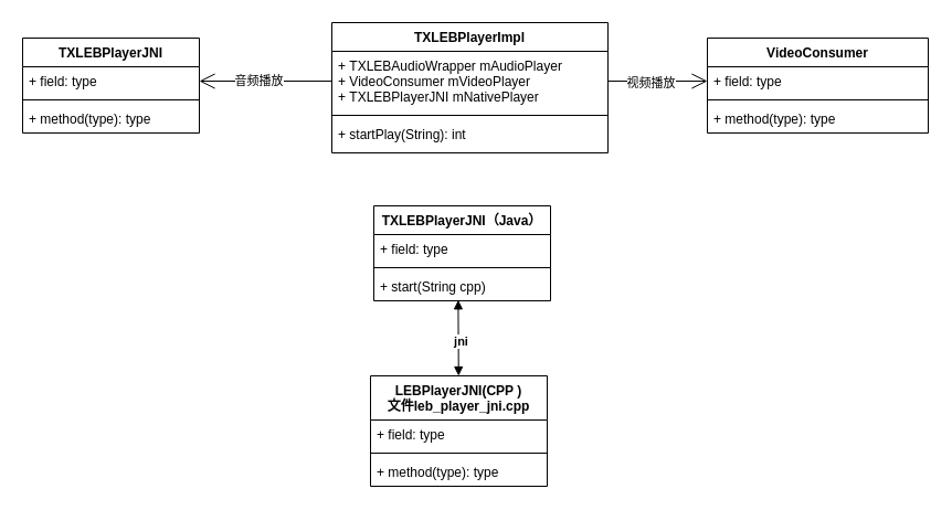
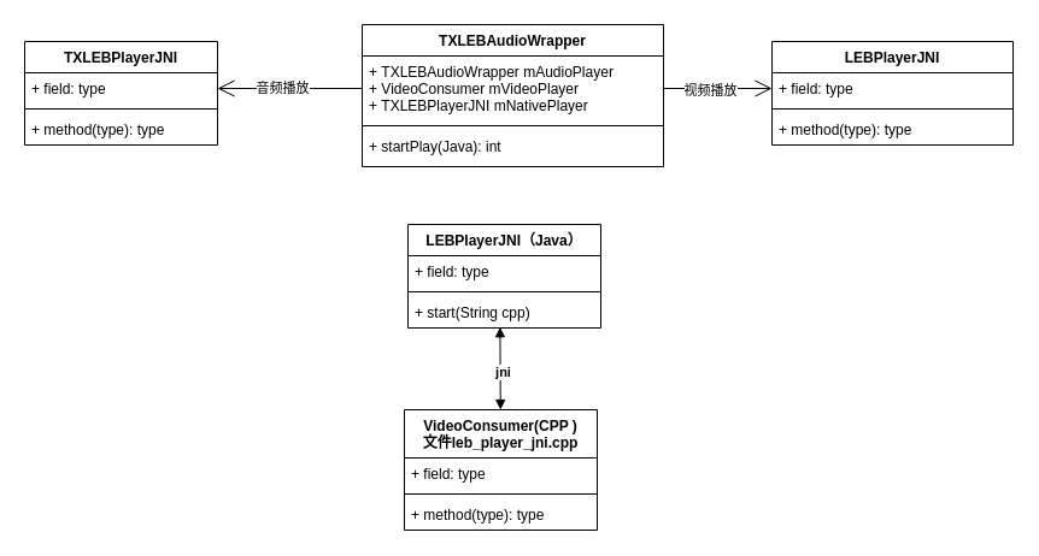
  <mxCell id="0" />
  <mxCell id="1" parent="0" />
- <mxCell id="2" value="TXLEBPlayerImpl" style="swimlane;fontStyle=1;align=center;verticalAlign=top;childLayout=stackLayout;horizontal=1;startSize=26;horizontalStack=0;resizeParent=1;resizeParentMax=0;resizeLast=0;collapsible=1;marginBottom=0;" parent="1" vertex="1"><mxGeometry x="300" y="20" width="250" height="118" as="geometry" /></mxCell>
+ <mxCell id="2" value="TXLEBAudioWrapper" style="swimlane;fontStyle=1;align=center;verticalAlign=top;childLayout=stackLayout;horizontal=1;startSize=26;horizontalStack=0;resizeParent=1;resizeParentMax=0;resizeLast=0;collapsible=1;marginBottom=0;" parent="1" vertex="1"><mxGeometry x="300" y="20" width="250" height="118" as="geometry" /></mxCell>
  <mxCell id="3" value="+ TXLEBAudioWrapper mAudioPlayer&#10;+ VideoConsumer mVideoPlayer&#10;+ TXLEBPlayerJNI mNativePlayer" style="text;strokeColor=none;fillColor=none;align=left;verticalAlign=top;spacingLeft=4;spacingRight=4;overflow=hidden;rotatable=0;points=[[0,0.5],[1,0.5]];portConstraint=eastwest;fontStyle=0" parent="2" vertex="1"><mxGeometry y="26" width="250" height="54" as="geometry" /></mxCell>
  <mxCell id="4" value="" style="line;strokeWidth=1;fillColor=none;align=left;verticalAlign=middle;spacingTop=-1;spacingLeft=3;spacingRight=3;rotatable=0;labelPosition=right;points=[];portConstraint=eastwest;" parent="2" vertex="1"><mxGeometry y="80" width="250" height="8" as="geometry" /></mxCell>
- <mxCell id="5" value="+ startPlay(String): int " style="text;strokeColor=none;fillColor=none;align=left;verticalAlign=top;spacingLeft=4;spacingRight=4;overflow=hidden;rotatable=0;points=[[0,0.5],[1,0.5]];portConstraint=eastwest;fontStyle=0" parent="2" vertex="1"><mxGeometry y="88" width="250" height="30" as="geometry" /></mxCell>
+ <mxCell id="5" value="+ startPlay(Java): int " style="text;strokeColor=none;fillColor=none;align=left;verticalAlign=top;spacingLeft=4;spacingRight=4;overflow=hidden;rotatable=0;points=[[0,0.5],[1,0.5]];portConstraint=eastwest;fontStyle=0" parent="2" vertex="1"><mxGeometry y="88" width="250" height="30" as="geometry" /></mxCell>
  <mxCell id="6" value="" style="endArrow=open;endFill=1;endSize=12;html=1;rounded=0;exitX=1;exitY=0.5;exitDx=0;exitDy=0;entryX=0;entryY=0.5;entryDx=0;entryDy=0;" edge="1" parent="1" source="3" target="9"><mxGeometry width="160" relative="1" as="geometry"><mxPoint x="390" y="40" as="sourcePoint" /><mxPoint x="600" y="73" as="targetPoint" /></mxGeometry></mxCell>
  <mxCell id="7" value="视频播放" style="edgeLabel;html=1;align=center;verticalAlign=middle;resizable=0;points=[];" vertex="1" connectable="0" parent="6"><mxGeometry x="-0.163" y="-1" relative="1" as="geometry"><mxPoint as="offset" /></mxGeometry></mxCell>
- <mxCell id="8" value="VideoConsumer" style="swimlane;fontStyle=1;align=center;verticalAlign=top;childLayout=stackLayout;horizontal=1;startSize=26;horizontalStack=0;resizeParent=1;resizeParentMax=0;resizeLast=0;collapsible=1;marginBottom=0;" vertex="1" parent="1"><mxGeometry x="640" y="34" width="200" height="86" as="geometry" /></mxCell>
+ <mxCell id="8" value="LEBPlayerJNI" style="swimlane;fontStyle=1;align=center;verticalAlign=top;childLayout=stackLayout;horizontal=1;startSize=26;horizontalStack=0;resizeParent=1;resizeParentMax=0;resizeLast=0;collapsible=1;marginBottom=0;" vertex="1" parent="1"><mxGeometry x="640" y="34" width="200" height="86" as="geometry" /></mxCell>
  <mxCell id="9" value="+ field: type" style="text;strokeColor=none;fillColor=none;align=left;verticalAlign=top;spacingLeft=4;spacingRight=4;overflow=hidden;rotatable=0;points=[[0,0.5],[1,0.5]];portConstraint=eastwest;" vertex="1" parent="8"><mxGeometry y="26" width="200" height="26" as="geometry" /></mxCell>
  <mxCell id="10" value="" style="line;strokeWidth=1;fillColor=none;align=left;verticalAlign=middle;spacingTop=-1;spacingLeft=3;spacingRight=3;rotatable=0;labelPosition=right;points=[];portConstraint=eastwest;" vertex="1" parent="8"><mxGeometry y="52" width="200" height="8" as="geometry" /></mxCell>
  <mxCell id="11" value="+ method(type): type" style="text;strokeColor=none;fillColor=none;align=left;verticalAlign=top;spacingLeft=4;spacingRight=4;overflow=hidden;rotatable=0;points=[[0,0.5],[1,0.5]];portConstraint=eastwest;" vertex="1" parent="8"><mxGeometry y="60" width="200" height="26" as="geometry" /></mxCell>
  <mxCell id="12" value="TXLEBPlayerJNI" style="swimlane;fontStyle=1;align=center;verticalAlign=top;childLayout=stackLayout;horizontal=1;startSize=26;horizontalStack=0;resizeParent=1;resizeParentMax=0;resizeLast=0;collapsible=1;marginBottom=0;" vertex="1" parent="1"><mxGeometry x="20" y="34" width="160" height="86" as="geometry" /></mxCell>
  <mxCell id="13" value="+ field: type" style="text;strokeColor=none;fillColor=none;align=left;verticalAlign=top;spacingLeft=4;spacingRight=4;overflow=hidden;rotatable=0;points=[[0,0.5],[1,0.5]];portConstraint=eastwest;" vertex="1" parent="12"><mxGeometry y="26" width="160" height="26" as="geometry" /></mxCell>
  <mxCell id="14" value="" style="line;strokeWidth=1;fillColor=none;align=left;verticalAlign=middle;spacingTop=-1;spacingLeft=3;spacingRight=3;rotatable=0;labelPosition=right;points=[];portConstraint=eastwest;" vertex="1" parent="12"><mxGeometry y="52" width="160" height="8" as="geometry" /></mxCell>
  <mxCell id="15" value="+ method(type): type" style="text;strokeColor=none;fillColor=none;align=left;verticalAlign=top;spacingLeft=4;spacingRight=4;overflow=hidden;rotatable=0;points=[[0,0.5],[1,0.5]];portConstraint=eastwest;" vertex="1" parent="12"><mxGeometry y="60" width="160" height="26" as="geometry" /></mxCell>
  <mxCell id="16" value="" style="endArrow=open;endFill=1;endSize=12;html=1;rounded=0;entryX=1;entryY=0.5;entryDx=0;entryDy=0;exitX=0;exitY=0.5;exitDx=0;exitDy=0;" edge="1" parent="1" source="3" target="13"><mxGeometry width="160" relative="1" as="geometry"><mxPoint x="220" y="70" as="sourcePoint" /><mxPoint x="380" y="70" as="targetPoint" /></mxGeometry></mxCell>
  <mxCell id="17" value="音频播放" style="edgeLabel;html=1;align=center;verticalAlign=middle;resizable=0;points=[];" vertex="1" connectable="0" parent="16"><mxGeometry x="0.111" y="-1" relative="1" as="geometry"><mxPoint as="offset" /></mxGeometry></mxCell>
- <mxCell id="18" value="TXLEBPlayerJNI（Java）" style="swimlane;fontStyle=1;align=center;verticalAlign=top;childLayout=stackLayout;horizontal=1;startSize=26;horizontalStack=0;resizeParent=1;resizeParentMax=0;resizeLast=0;collapsible=1;marginBottom=0;" vertex="1" parent="1"><mxGeometry x="338" y="186" width="160" height="86" as="geometry" /></mxCell>
+ <mxCell id="18" value="LEBPlayerJNI（Java）" style="swimlane;fontStyle=1;align=center;verticalAlign=top;childLayout=stackLayout;horizontal=1;startSize=26;horizontalStack=0;resizeParent=1;resizeParentMax=0;resizeLast=0;collapsible=1;marginBottom=0;" vertex="1" parent="1"><mxGeometry x="338" y="186" width="160" height="86" as="geometry" /></mxCell>
  <mxCell id="19" value="+ field: type" style="text;strokeColor=none;fillColor=none;align=left;verticalAlign=top;spacingLeft=4;spacingRight=4;overflow=hidden;rotatable=0;points=[[0,0.5],[1,0.5]];portConstraint=eastwest;" vertex="1" parent="18"><mxGeometry y="26" width="160" height="26" as="geometry" /></mxCell>
  <mxCell id="20" value="" style="line;strokeWidth=1;fillColor=none;align=left;verticalAlign=middle;spacingTop=-1;spacingLeft=3;spacingRight=3;rotatable=0;labelPosition=right;points=[];portConstraint=eastwest;" vertex="1" parent="18"><mxGeometry y="52" width="160" height="8" as="geometry" /></mxCell>
  <mxCell id="21" value="+ start(String cpp)" style="text;strokeColor=none;fillColor=none;align=left;verticalAlign=top;spacingLeft=4;spacingRight=4;overflow=hidden;rotatable=0;points=[[0,0.5],[1,0.5]];portConstraint=eastwest;fontStyle=0" vertex="1" parent="18"><mxGeometry y="60" width="160" height="26" as="geometry" /></mxCell>
  <mxCell id="22" value="" style="endArrow=block;startArrow=block;endFill=1;startFill=1;html=1;rounded=0;exitX=0.465;exitY=0.974;exitDx=0;exitDy=0;exitPerimeter=0;" edge="1" parent="1" target="24"><mxGeometry width="160" relative="1" as="geometry"><mxPoint x="414.4" y="271.324" as="sourcePoint" /><mxPoint x="412" y="350" as="targetPoint" /></mxGeometry></mxCell>
  <mxCell id="23" value="&lt;b&gt;jni&lt;/b&gt;" style="edgeLabel;html=1;align=center;verticalAlign=middle;resizable=0;points=[];" vertex="1" connectable="0" parent="22"><mxGeometry x="0.078" y="2" relative="1" as="geometry"><mxPoint as="offset" /></mxGeometry></mxCell>
- <mxCell id="24" value="LEBPlayerJNI(CPP )&#10;文件leb_player_jni.cpp" style="swimlane;fontStyle=1;align=center;verticalAlign=top;childLayout=stackLayout;horizontal=1;startSize=40;horizontalStack=0;resizeParent=1;resizeParentMax=0;resizeLast=0;collapsible=1;marginBottom=0;" vertex="1" parent="1"><mxGeometry x="335" y="340" width="160" height="100" as="geometry" /></mxCell>
+ <mxCell id="24" value="VideoConsumer(CPP )&#10;文件leb_player_jni.cpp" style="swimlane;fontStyle=1;align=center;verticalAlign=top;childLayout=stackLayout;horizontal=1;startSize=40;horizontalStack=0;resizeParent=1;resizeParentMax=0;resizeLast=0;collapsible=1;marginBottom=0;" vertex="1" parent="1"><mxGeometry x="335" y="340" width="160" height="100" as="geometry" /></mxCell>
  <mxCell id="25" value="+ field: type" style="text;strokeColor=none;fillColor=none;align=left;verticalAlign=top;spacingLeft=4;spacingRight=4;overflow=hidden;rotatable=0;points=[[0,0.5],[1,0.5]];portConstraint=eastwest;" vertex="1" parent="24"><mxGeometry y="40" width="160" height="26" as="geometry" /></mxCell>
  <mxCell id="26" value="" style="line;strokeWidth=1;fillColor=none;align=left;verticalAlign=middle;spacingTop=-1;spacingLeft=3;spacingRight=3;rotatable=0;labelPosition=right;points=[];portConstraint=eastwest;" vertex="1" parent="24"><mxGeometry y="66" width="160" height="8" as="geometry" /></mxCell>
  <mxCell id="27" value="+ method(type): type" style="text;strokeColor=none;fillColor=none;align=left;verticalAlign=top;spacingLeft=4;spacingRight=4;overflow=hidden;rotatable=0;points=[[0,0.5],[1,0.5]];portConstraint=eastwest;" vertex="1" parent="24"><mxGeometry y="74" width="160" height="26" as="geometry" /></mxCell>
